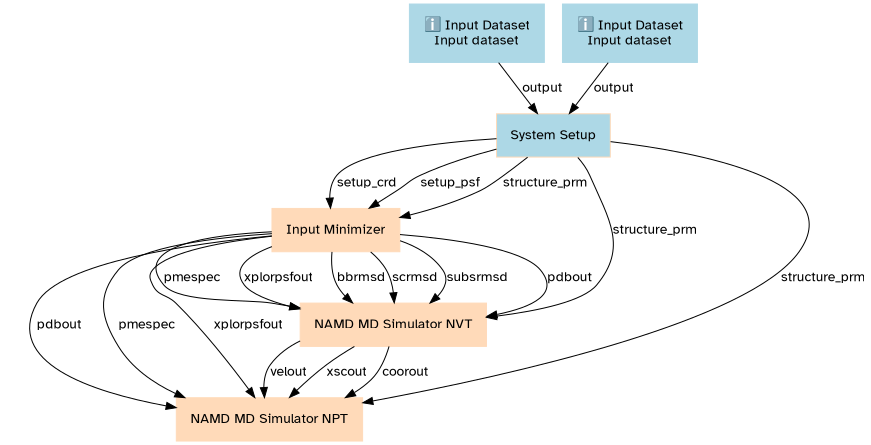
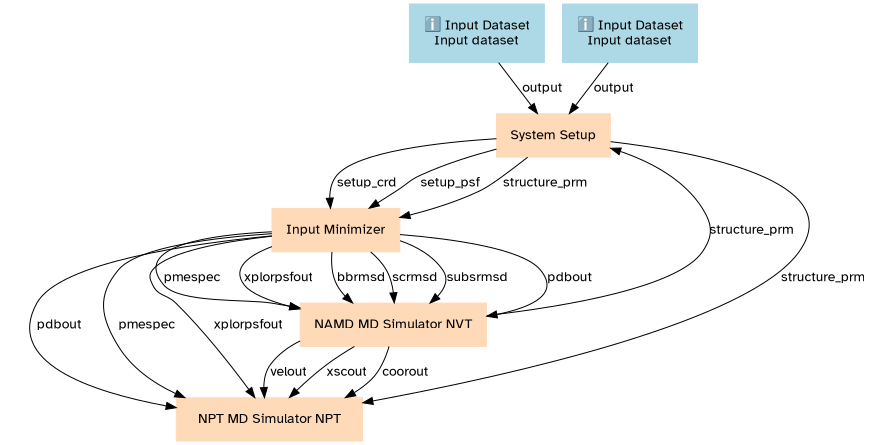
  digraph {
    node [color=peachpuff fontname="Atkinson Hyperlegible" margin="0.2,0.2" shape=box style=filled]
    edge [fontname="Atkinson Hyperlegible"]
    n1 [color=lightblue label="ℹ️ Input Dataset\nInput dataset"]
-   n2 [label="System Setup" fillcolor=lightblue]
+   n2 [label="System Setup"]
    n3 [label="Input Minimizer"]
    n4 [label="NAMD MD Simulator NVT"]
-   n5 [label="NAMD MD Simulator NPT"]
+   n5 [label="NPT MD Simulator NPT"]
    n6 [color=lightblue label="ℹ️ Input Dataset\nInput dataset"]
    n1 -> n2 [label=output]
    n2 -> n3 [label=setup_crd]
    n2 -> n3 [label=setup_psf]
    n2 -> n3 [label=structure_prm]
-   n2 -> n4 [label=structure_prm]
+   n4 -> n2 [label=structure_prm]
    n2 -> n5 [label=structure_prm]
    n3 -> n4 [label=pdbout]
    n3 -> n4 [label=pmespec]
    n3 -> n4 [label=xplorpsfout]
    n3 -> n4 [label=bbrmsd]
    n3 -> n4 [label=scrmsd]
    n3 -> n4 [label=subsrmsd]
    n3 -> n5 [label=pdbout]
    n3 -> n5 [label=pmespec]
    n3 -> n5 [label=xplorpsfout]
    n4 -> n5 [label=coorout]
    n4 -> n5 [label=velout]
    n4 -> n5 [label=xscout]
    n6 -> n2 [label=output]
  }
